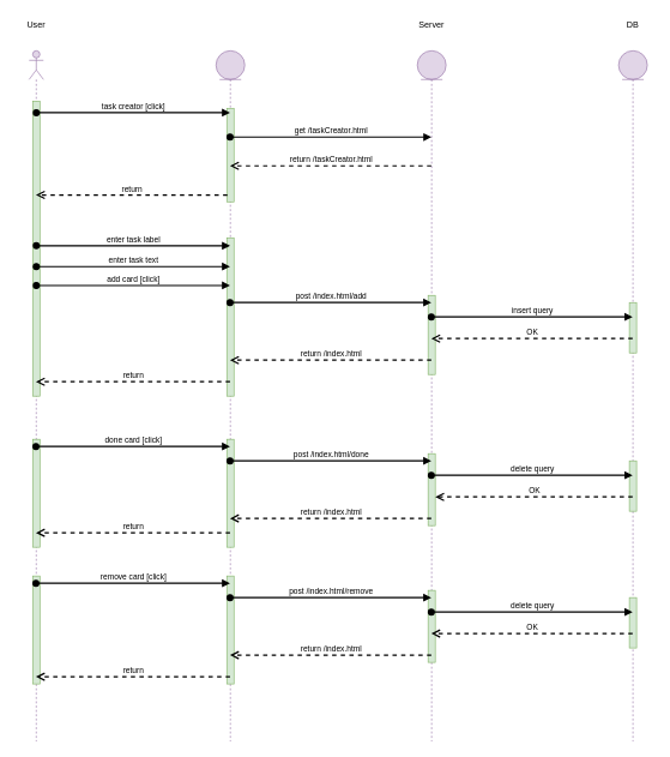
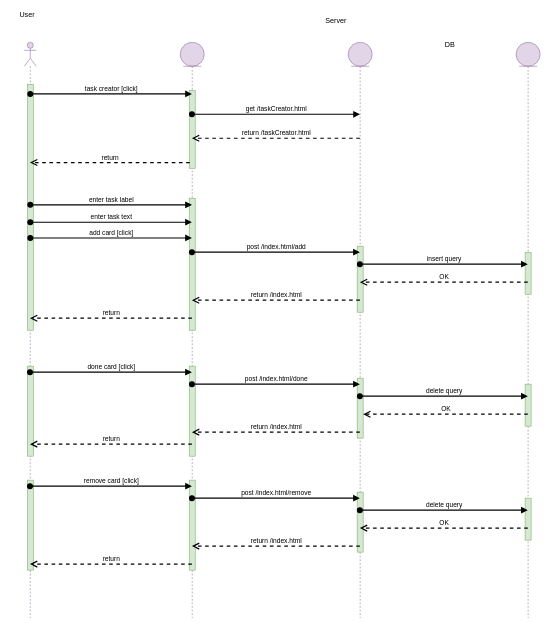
  <mxCell id="0" />
  <mxCell id="1" parent="0" />
  <mxCell id="2" value="" style="shape=umlLifeline;participant=umlEntity;perimeter=lifelinePerimeter;whiteSpace=wrap;html=1;container=1;collapsible=0;recursiveResize=0;verticalAlign=top;spacingTop=36;outlineConnect=0;fillColor=#e1d5e7;strokeColor=#9673a6;" parent="1" vertex="1"><mxGeometry x="300" y="70" width="40" height="960" as="geometry" /></mxCell>
  <mxCell id="3" value="" style="html=1;points=[];perimeter=orthogonalPerimeter;fillColor=#d5e8d4;strokeColor=#82b366;" parent="2" vertex="1"><mxGeometry x="15" y="80" width="10" height="130" as="geometry" /></mxCell>
  <mxCell id="4" value="" style="html=1;points=[];perimeter=orthogonalPerimeter;fillColor=#d5e8d4;strokeColor=#82b366;" parent="2" vertex="1"><mxGeometry x="15" y="260" width="10" height="220" as="geometry" /></mxCell>
  <mxCell id="5" value="" style="html=1;points=[];perimeter=orthogonalPerimeter;fillColor=#d5e8d4;strokeColor=#82b366;" parent="2" vertex="1"><mxGeometry x="15" y="540" width="10" height="150" as="geometry" /></mxCell>
  <mxCell id="6" value="" style="html=1;points=[];perimeter=orthogonalPerimeter;fillColor=#d5e8d4;strokeColor=#82b366;" parent="2" vertex="1"><mxGeometry x="15" y="730" width="10" height="150" as="geometry" /></mxCell>
  <mxCell id="7" value="" style="shape=umlLifeline;participant=umlEntity;perimeter=lifelinePerimeter;whiteSpace=wrap;html=1;container=1;collapsible=0;recursiveResize=0;verticalAlign=top;spacingTop=36;outlineConnect=0;fillColor=#e1d5e7;strokeColor=#9673a6;" parent="1" vertex="1"><mxGeometry x="860" y="70" width="40" height="960" as="geometry" /></mxCell>
  <mxCell id="8" value="" style="html=1;points=[];perimeter=orthogonalPerimeter;fillColor=#d5e8d4;strokeColor=#82b366;" parent="7" vertex="1"><mxGeometry x="15" y="350" width="10" height="70" as="geometry" /></mxCell>
  <mxCell id="9" value="" style="html=1;points=[];perimeter=orthogonalPerimeter;fillColor=#d5e8d4;strokeColor=#82b366;" parent="7" vertex="1"><mxGeometry x="15" y="570" width="10" height="70" as="geometry" /></mxCell>
  <mxCell id="10" value="" style="html=1;points=[];perimeter=orthogonalPerimeter;fillColor=#d5e8d4;strokeColor=#82b366;" parent="7" vertex="1"><mxGeometry x="15" y="760" width="10" height="70" as="geometry" /></mxCell>
  <mxCell id="11" value="" style="shape=umlLifeline;participant=umlEntity;perimeter=lifelinePerimeter;whiteSpace=wrap;html=1;container=1;collapsible=0;recursiveResize=0;verticalAlign=top;spacingTop=36;outlineConnect=0;fillColor=#e1d5e7;strokeColor=#9673a6;" parent="1" vertex="1"><mxGeometry x="580" y="70" width="40" height="960" as="geometry" /></mxCell>
  <mxCell id="12" value="" style="html=1;points=[];perimeter=orthogonalPerimeter;fillColor=#d5e8d4;strokeColor=#82b366;" parent="11" vertex="1"><mxGeometry x="15" y="340" width="10" height="110" as="geometry" /></mxCell>
  <mxCell id="13" value="" style="html=1;points=[];perimeter=orthogonalPerimeter;fillColor=#d5e8d4;strokeColor=#82b366;" parent="11" vertex="1"><mxGeometry x="15" y="560" width="10" height="100" as="geometry" /></mxCell>
  <mxCell id="14" value="" style="html=1;points=[];perimeter=orthogonalPerimeter;fillColor=#d5e8d4;strokeColor=#82b366;" parent="11" vertex="1"><mxGeometry x="15" y="750" width="10" height="100" as="geometry" /></mxCell>
  <mxCell id="15" value="" style="shape=umlLifeline;participant=umlActor;perimeter=lifelinePerimeter;whiteSpace=wrap;html=1;container=1;collapsible=0;recursiveResize=0;verticalAlign=top;spacingTop=36;outlineConnect=0;fillColor=#e1d5e7;strokeColor=#9673a6;" parent="1" vertex="1"><mxGeometry x="40" y="70" width="20" height="960" as="geometry" /></mxCell>
  <mxCell id="16" value="" style="html=1;points=[];perimeter=orthogonalPerimeter;fillColor=#d5e8d4;strokeColor=#82b366;" parent="15" vertex="1"><mxGeometry x="5" y="70" width="10" height="410" as="geometry" /></mxCell>
  <mxCell id="17" value="" style="html=1;points=[];perimeter=orthogonalPerimeter;fillColor=#d5e8d4;strokeColor=#82b366;" parent="15" vertex="1"><mxGeometry x="5" y="540" width="10" height="150" as="geometry" /></mxCell>
  <mxCell id="18" value="" style="html=1;points=[];perimeter=orthogonalPerimeter;fillColor=#d5e8d4;strokeColor=#82b366;" parent="15" vertex="1"><mxGeometry x="5" y="730" width="10" height="150" as="geometry" /></mxCell>
- <mxCell id="19" value="User" style="text;html=1;strokeColor=none;fillColor=none;align=center;verticalAlign=middle;whiteSpace=wrap;rounded=0;" parent="1" vertex="1"><mxGeometry x="20" y="20" width="60" height="30" as="geometry" /></mxCell>
- <mxCell id="20" value="Server" style="text;html=1;strokeColor=none;fillColor=none;align=center;verticalAlign=middle;whiteSpace=wrap;rounded=0;" parent="1" vertex="1"><mxGeometry x="570" y="20" width="60" height="30" as="geometry" /></mxCell>
- <mxCell id="21" value="DB" style="text;html=1;strokeColor=none;fillColor=none;align=center;verticalAlign=middle;whiteSpace=wrap;rounded=0;" parent="1" vertex="1"><mxGeometry x="850" y="20" width="60" height="30" as="geometry" /></mxCell>
+ <mxCell id="19" value="User" style="text;html=1;strokeColor=none;fillColor=none;align=center;verticalAlign=middle;whiteSpace=wrap;rounded=0;" parent="1" vertex="1"><mxGeometry x="15" y="10" width="60" height="30" as="geometry" /></mxCell>
+ <mxCell id="20" value="Server" style="text;html=1;strokeColor=none;fillColor=none;align=center;verticalAlign=middle;whiteSpace=wrap;rounded=0;" parent="1" vertex="1"><mxGeometry x="530" y="20" width="60" height="30" as="geometry" /></mxCell>
+ <mxCell id="21" value="DB" style="text;html=1;strokeColor=none;fillColor=none;align=center;verticalAlign=middle;whiteSpace=wrap;rounded=0;" parent="1" vertex="1"><mxGeometry x="720" y="60" width="60" height="30" as="geometry" /></mxCell>
  <mxCell id="22" value="task creator [click]" style="html=1;verticalAlign=bottom;startArrow=oval;startFill=1;endArrow=block;startSize=8;rounded=0;strokeWidth=2;fillColor=#e3c800;strokeColor=#000000;" parent="1" target="2" edge="1"><mxGeometry width="60" relative="1" as="geometry"><mxPoint x="50" y="156" as="sourcePoint" /><mxPoint x="310" y="157" as="targetPoint" /></mxGeometry></mxCell>
  <mxCell id="23" value="get /taskCreator.html" style="html=1;verticalAlign=bottom;startArrow=oval;startFill=1;endArrow=block;startSize=8;rounded=0;entryX=0.492;entryY=0.125;entryDx=0;entryDy=0;entryPerimeter=0;strokeWidth=2;" parent="1" source="2" target="11" edge="1"><mxGeometry width="60" relative="1" as="geometry"><mxPoint x="350" y="190" as="sourcePoint" /><mxPoint x="570" y="190" as="targetPoint" /></mxGeometry></mxCell>
  <mxCell id="24" value="return /taskCreator.html" style="html=1;verticalAlign=bottom;endArrow=open;dashed=1;endSize=8;rounded=0;strokeWidth=2;" parent="1" source="11" target="2" edge="1"><mxGeometry relative="1" as="geometry"><mxPoint x="530" y="240" as="sourcePoint" /><mxPoint x="350" y="240" as="targetPoint" /><Array as="points"><mxPoint x="540" y="230" /></Array></mxGeometry></mxCell>
  <mxCell id="25" value="return" style="html=1;verticalAlign=bottom;endArrow=open;dashed=1;endSize=8;rounded=0;exitX=0.083;exitY=0.927;exitDx=0;exitDy=0;exitPerimeter=0;strokeWidth=2;fillColor=#008a00;strokeColor=#000000;" parent="1" source="3" target="15" edge="1"><mxGeometry relative="1" as="geometry"><mxPoint x="300" y="270" as="sourcePoint" /><mxPoint x="90" y="270" as="targetPoint" /></mxGeometry></mxCell>
  <mxCell id="26" value="enter task label" style="html=1;verticalAlign=bottom;startArrow=oval;startFill=1;endArrow=block;startSize=8;rounded=0;strokeWidth=2;" parent="1" target="2" edge="1"><mxGeometry width="60" relative="1" as="geometry"><mxPoint x="50" y="341" as="sourcePoint" /><mxPoint x="260" y="341" as="targetPoint" /></mxGeometry></mxCell>
  <mxCell id="27" value="enter task text" style="html=1;verticalAlign=bottom;startArrow=oval;startFill=1;endArrow=block;startSize=8;rounded=0;strokeWidth=2;" parent="1" target="2" edge="1"><mxGeometry width="60" relative="1" as="geometry"><mxPoint x="50" y="370" as="sourcePoint" /><mxPoint x="300" y="370" as="targetPoint" /></mxGeometry></mxCell>
  <mxCell id="28" value="add card [click]" style="html=1;verticalAlign=bottom;startArrow=oval;startFill=1;endArrow=block;startSize=8;rounded=0;exitX=0.5;exitY=0.625;exitDx=0;exitDy=0;exitPerimeter=0;strokeWidth=2;" parent="1" source="16" target="2" edge="1"><mxGeometry width="60" relative="1" as="geometry"><mxPoint x="80" y="400" as="sourcePoint" /><mxPoint x="300" y="400" as="targetPoint" /></mxGeometry></mxCell>
  <mxCell id="29" value="post /index.html/add" style="html=1;verticalAlign=bottom;startArrow=oval;startFill=1;endArrow=block;startSize=8;rounded=0;strokeWidth=2;" parent="1" source="2" target="11" edge="1"><mxGeometry width="60" relative="1" as="geometry"><mxPoint x="340" y="430" as="sourcePoint" /><mxPoint x="560" y="430" as="targetPoint" /><Array as="points"><mxPoint x="560" y="420" /></Array></mxGeometry></mxCell>
  <mxCell id="30" value="insert query" style="html=1;verticalAlign=bottom;startArrow=oval;startFill=1;endArrow=block;startSize=8;rounded=0;strokeWidth=2;" parent="1" source="11" target="7" edge="1"><mxGeometry width="60" relative="1" as="geometry"><mxPoint x="640" y="450" as="sourcePoint" /><mxPoint x="860" y="450" as="targetPoint" /><Array as="points"><mxPoint x="830" y="440" /></Array></mxGeometry></mxCell>
  <mxCell id="31" value="OK" style="html=1;verticalAlign=bottom;endArrow=open;dashed=1;endSize=8;rounded=0;strokeWidth=2;" parent="1" source="7" target="11" edge="1"><mxGeometry relative="1" as="geometry"><mxPoint x="840" y="480" as="sourcePoint" /><mxPoint x="620" y="480" as="targetPoint" /><Array as="points"><mxPoint x="850" y="470" /></Array></mxGeometry></mxCell>
  <mxCell id="32" value="return /index.html" style="html=1;verticalAlign=bottom;endArrow=open;dashed=1;endSize=8;rounded=0;strokeWidth=2;" parent="1" source="11" target="2" edge="1"><mxGeometry relative="1" as="geometry"><mxPoint x="560" y="510" as="sourcePoint" /><mxPoint x="340" y="510" as="targetPoint" /><Array as="points"><mxPoint x="540" y="500" /></Array></mxGeometry></mxCell>
  <mxCell id="33" value="return" style="html=1;verticalAlign=bottom;endArrow=open;dashed=1;endSize=8;rounded=0;strokeWidth=2;" parent="1" source="2" target="15" edge="1"><mxGeometry relative="1" as="geometry"><mxPoint x="300" y="540" as="sourcePoint" /><mxPoint x="80" y="540" as="targetPoint" /><Array as="points"><mxPoint x="130" y="530" /></Array></mxGeometry></mxCell>
  <mxCell id="34" value="done card [click]" style="html=1;verticalAlign=bottom;startArrow=oval;startFill=1;endArrow=block;startSize=8;rounded=0;strokeWidth=2;" parent="1" source="15" target="2" edge="1"><mxGeometry width="60" relative="1" as="geometry"><mxPoint x="80" y="620" as="sourcePoint" /><mxPoint x="300" y="620" as="targetPoint" /><Array as="points"><mxPoint x="270" y="620" /></Array></mxGeometry></mxCell>
  <mxCell id="35" value="post /index.html/done" style="html=1;verticalAlign=bottom;startArrow=oval;startFill=1;endArrow=block;startSize=8;rounded=0;strokeWidth=2;" parent="1" source="2" target="11" edge="1"><mxGeometry width="60" relative="1" as="geometry"><mxPoint x="340" y="640" as="sourcePoint" /><mxPoint x="560" y="640" as="targetPoint" /><Array as="points"><mxPoint x="570" y="640" /></Array></mxGeometry></mxCell>
  <mxCell id="36" value="delete query" style="html=1;verticalAlign=bottom;startArrow=oval;startFill=1;endArrow=block;startSize=8;rounded=0;strokeWidth=2;" parent="1" source="11" target="7" edge="1"><mxGeometry width="60" relative="1" as="geometry"><mxPoint x="620" y="660" as="sourcePoint" /><mxPoint x="840" y="660" as="targetPoint" /><Array as="points"><mxPoint x="830" y="660" /></Array></mxGeometry></mxCell>
  <mxCell id="37" value="OK" style="html=1;verticalAlign=bottom;endArrow=open;dashed=1;endSize=8;rounded=0;strokeWidth=2;" parent="1" source="7" target="13" edge="1"><mxGeometry relative="1" as="geometry"><mxPoint x="840" y="690" as="sourcePoint" /><mxPoint x="620" y="690" as="targetPoint" /><Array as="points"><mxPoint x="700" y="690" /></Array></mxGeometry></mxCell>
  <mxCell id="38" value="return /index.html" style="html=1;verticalAlign=bottom;endArrow=open;dashed=1;endSize=8;rounded=0;strokeWidth=2;" parent="1" source="11" target="2" edge="1"><mxGeometry relative="1" as="geometry"><mxPoint x="560" y="720" as="sourcePoint" /><mxPoint x="340" y="720" as="targetPoint" /><Array as="points"><mxPoint x="430" y="720" /></Array></mxGeometry></mxCell>
  <mxCell id="39" value="return" style="html=1;verticalAlign=bottom;endArrow=open;dashed=1;endSize=8;rounded=0;strokeWidth=2;" parent="1" source="2" target="15" edge="1"><mxGeometry relative="1" as="geometry"><mxPoint x="300" y="750" as="sourcePoint" /><mxPoint x="80" y="750" as="targetPoint" /><Array as="points"><mxPoint x="160" y="740" /></Array></mxGeometry></mxCell>
  <mxCell id="40" value="remove card [click]" style="html=1;verticalAlign=bottom;startArrow=oval;startFill=1;endArrow=block;startSize=8;rounded=0;strokeWidth=2;" parent="1" source="15" target="2" edge="1"><mxGeometry width="60" relative="1" as="geometry"><mxPoint x="80" y="810" as="sourcePoint" /><mxPoint x="300" y="810" as="targetPoint" /><Array as="points"><mxPoint x="270" y="810" /></Array></mxGeometry></mxCell>
  <mxCell id="41" value="post /index.html/remove" style="html=1;verticalAlign=bottom;startArrow=oval;startFill=1;endArrow=block;startSize=8;rounded=0;strokeWidth=2;" parent="1" source="2" target="11" edge="1"><mxGeometry width="60" relative="1" as="geometry"><mxPoint x="340" y="830" as="sourcePoint" /><mxPoint x="560" y="830" as="targetPoint" /><Array as="points"><mxPoint x="560" y="830" /></Array></mxGeometry></mxCell>
  <mxCell id="42" value="delete query" style="html=1;verticalAlign=bottom;startArrow=oval;startFill=1;endArrow=block;startSize=8;rounded=0;strokeWidth=2;" parent="1" source="11" target="7" edge="1"><mxGeometry width="60" relative="1" as="geometry"><mxPoint x="620" y="850" as="sourcePoint" /><mxPoint x="840" y="850" as="targetPoint" /><Array as="points"><mxPoint x="800" y="850" /></Array></mxGeometry></mxCell>
  <mxCell id="43" value="OK" style="html=1;verticalAlign=bottom;endArrow=open;dashed=1;endSize=8;rounded=0;strokeWidth=2;" parent="1" source="7" target="11" edge="1"><mxGeometry relative="1" as="geometry"><mxPoint x="840" y="880" as="sourcePoint" /><mxPoint x="620" y="880" as="targetPoint" /><Array as="points"><mxPoint x="710" y="880" /></Array></mxGeometry></mxCell>
  <mxCell id="44" value="return /index.html" style="html=1;verticalAlign=bottom;endArrow=open;dashed=1;endSize=8;rounded=0;strokeWidth=2;" parent="1" source="11" target="2" edge="1"><mxGeometry relative="1" as="geometry"><mxPoint x="560" y="910" as="sourcePoint" /><mxPoint x="340" y="910" as="targetPoint" /><Array as="points"><mxPoint x="490" y="910" /></Array></mxGeometry></mxCell>
  <mxCell id="45" value="return" style="html=1;verticalAlign=bottom;endArrow=open;dashed=1;endSize=8;rounded=0;strokeWidth=2;" parent="1" source="2" target="15" edge="1"><mxGeometry relative="1" as="geometry"><mxPoint x="300" y="940" as="sourcePoint" /><mxPoint x="80" y="940" as="targetPoint" /><Array as="points"><mxPoint x="220" y="940" /></Array></mxGeometry></mxCell>
